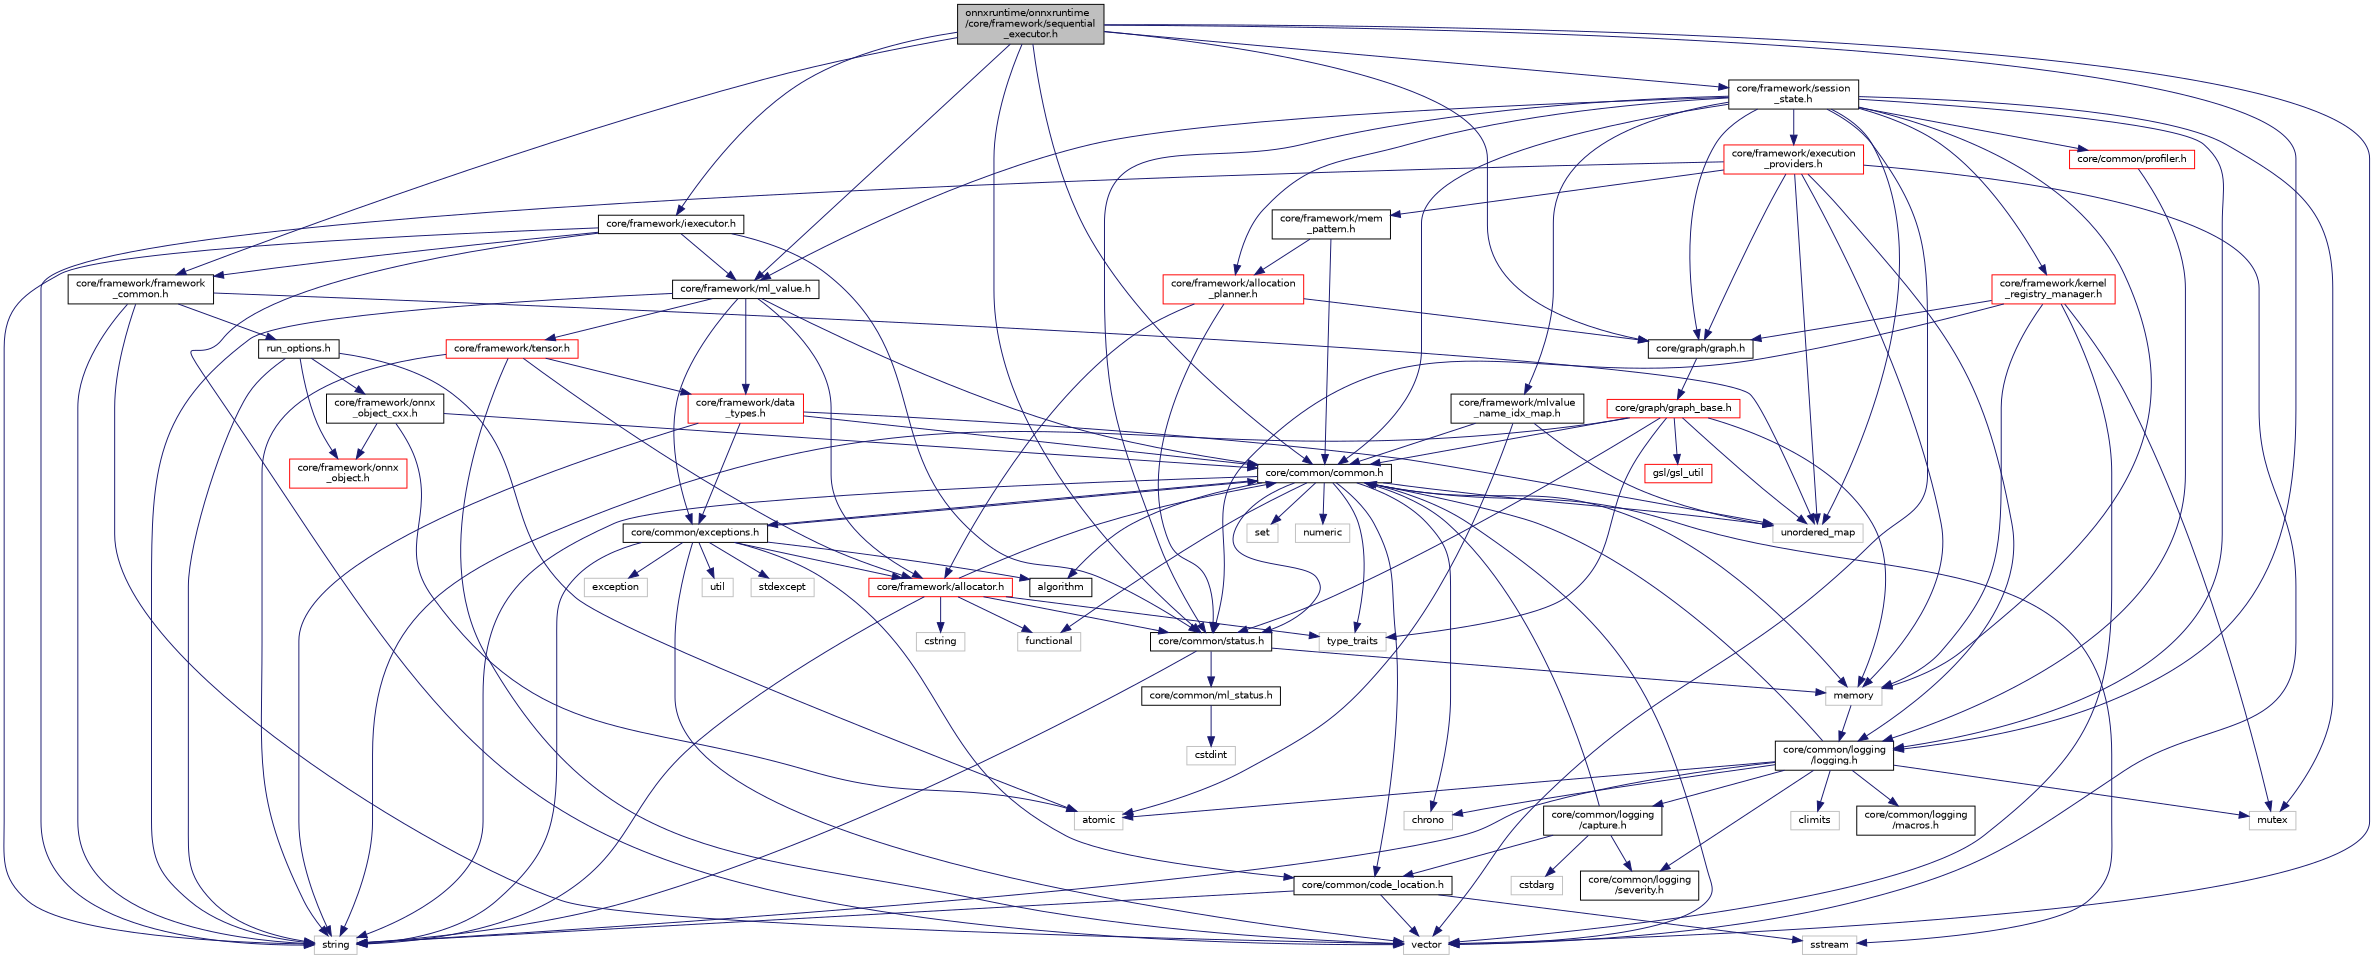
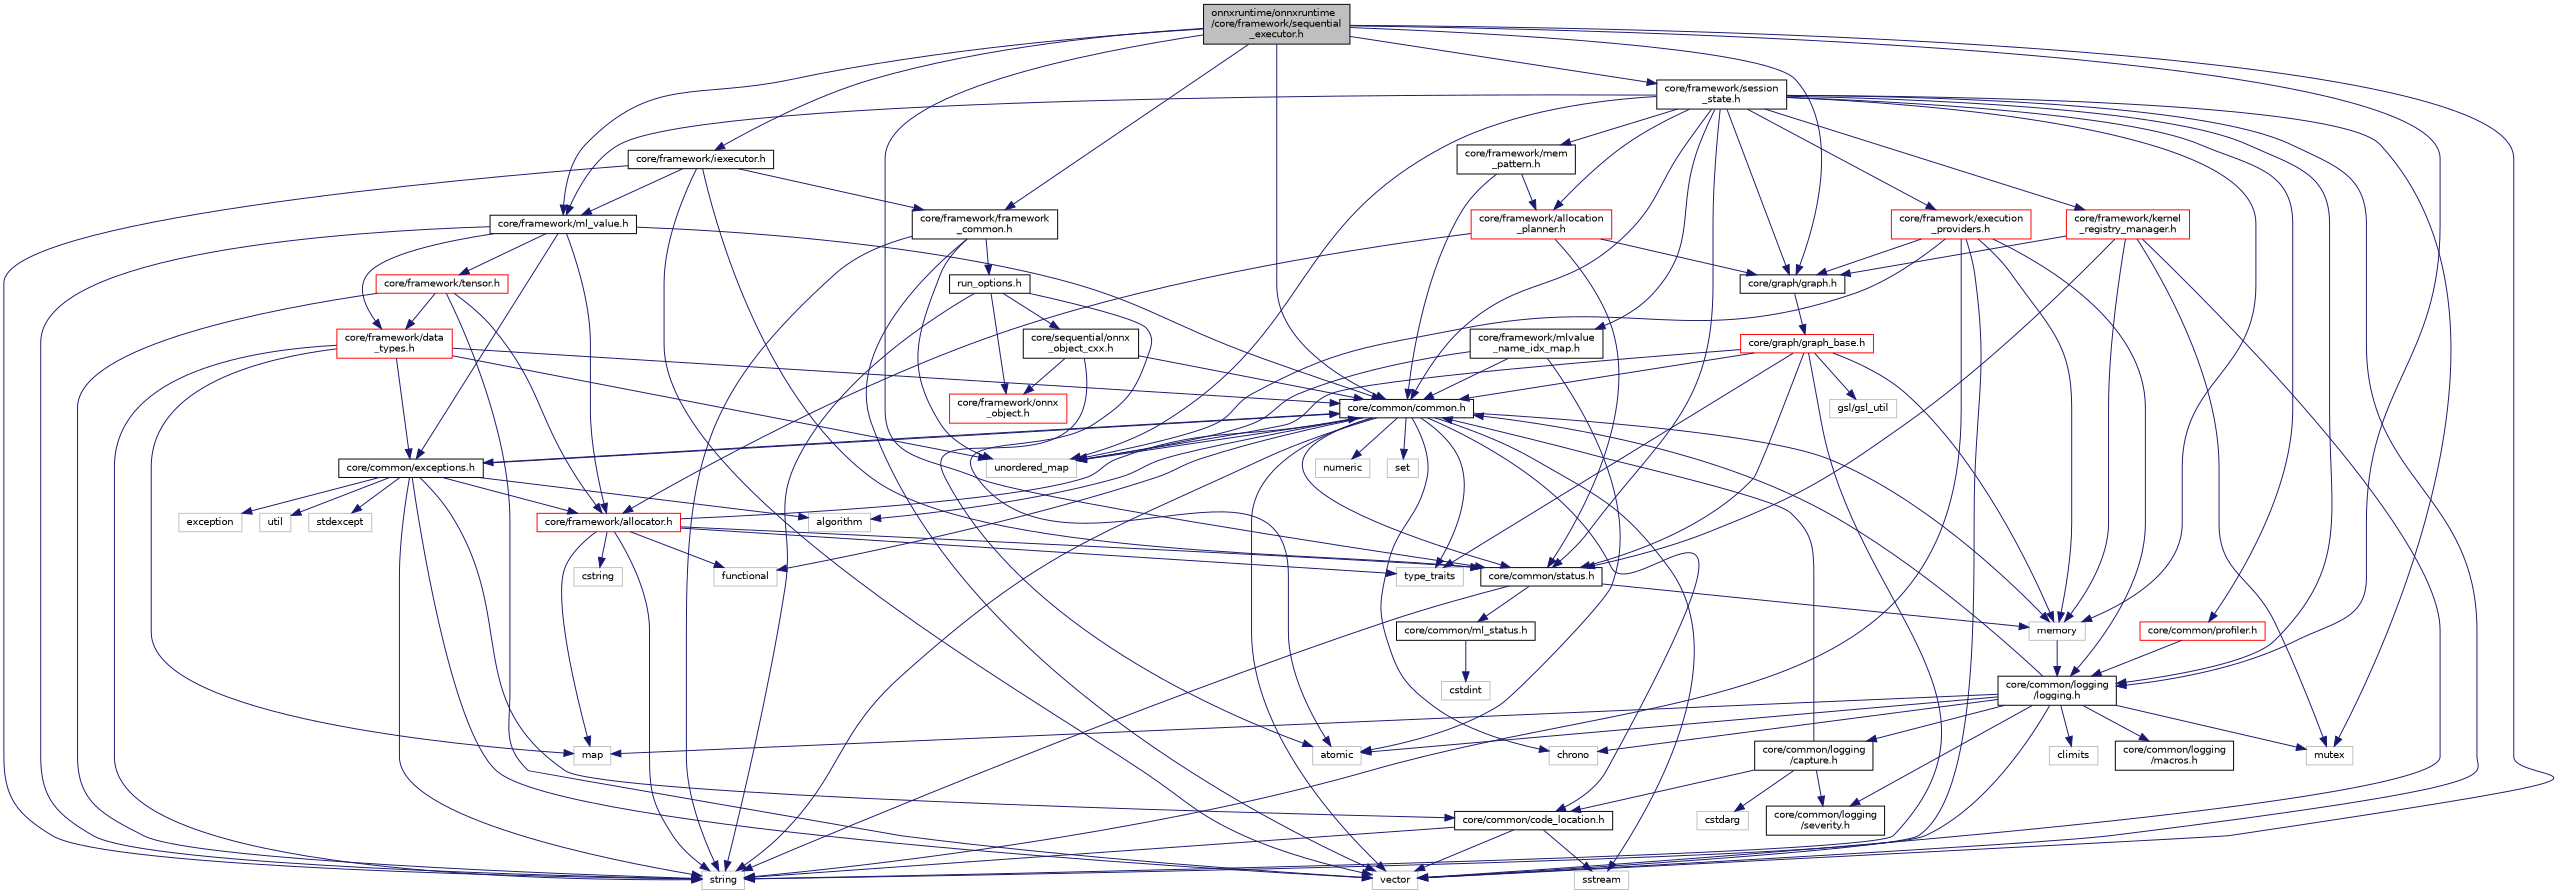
  digraph {
    node [color=grey75 fillcolor=white fontname=Helvetica fontsize=10 shape=record style=filled]
    edge [color=midnightblue fontname=Helvetica fontsize=10 labelfontname=Helvetica labelfontsize=10 style=solid]
    n1 [color=black fillcolor=grey75 fontcolor=black height=0.2 label="onnxruntime/onnxruntime\l/core/framework/sequential\l_executor.h" width=0.4]
    n2 [height=0.2 label=vector width=0.4]
    n3 [color=black height=0.2 label="core/common/common.h" width=0.4]
    n4 [color=black height=0.2 label="core/common/status.h" width=0.4]
    n5 [color=black height=0.2 label="core/common/logging\l/logging.h" width=0.4]
    n6 [color=black height=0.2 label="core/framework/iexecutor.h" width=0.4]
    n7 [color=black height=0.2 label="core/framework/framework\l_common.h" width=0.4]
    n8 [color=black height=0.2 label="core/framework/ml_value.h" width=0.4]
    n9 [color=black height=0.2 label="core/framework/session\l_state.h" width=0.4]
    n10 [color=black height=0.2 label="core/graph/graph.h" width=0.4]
-   n11 [color=black height=0.2 label=algorithm width=0.4]
+   n11 [height=0.2 label=algorithm width=0.4]
    n12 [height=0.2 label=functional width=0.4]
    n13 [height=0.2 label=memory width=0.4]
    n14 [height=0.2 label=numeric width=0.4]
    n15 [height=0.2 label=set width=0.4]
    n16 [height=0.2 label=sstream width=0.4]
    n17 [height=0.2 label=string width=0.4]
    n18 [height=0.2 label=type_traits width=0.4]
    n19 [height=0.2 label=unordered_map width=0.4]
    n20 [height=0.2 label=chrono width=0.4]
    n21 [color=black height=0.2 label="core/common/code_location.h" width=0.4]
    n22 [color=black height=0.2 label="core/common/exceptions.h" width=0.4]
    n23 [color=black height=0.2 label="core/common/ml_status.h" width=0.4]
    n24 [height=0.2 label=atomic width=0.4]
    n25 [height=0.2 label=climits width=0.4]
+   n26 [height=0.2 label=map width=0.4]
    n27 [height=0.2 label=mutex width=0.4]
    n28 [color=black height=0.2 label="core/common/logging\l/capture.h" width=0.4]
    n29 [color=black height=0.2 label="core/common/logging\l/severity.h" width=0.4]
    n30 [color=black height=0.2 label="core/common/logging\l/macros.h" width=0.4]
    n31 [color=black height=0.2 label="run_options.h" width=0.4]
    n32 [color=red height=0.2 label="core/framework/allocator.h" width=0.4]
    n33 [color=red height=0.2 label="core/framework/data\l_types.h" width=0.4]
    n34 [color=red height=0.2 label="core/framework/tensor.h" width=0.4]
    n35 [color=red height=0.2 label="core/common/profiler.h" width=0.4]
    n36 [color=red height=0.2 label="core/framework/allocation\l_planner.h" width=0.4]
    n37 [color=red height=0.2 label="core/framework/execution\l_providers.h" width=0.4]
    n38 [color=red height=0.2 label="core/framework/kernel\l_registry_manager.h" width=0.4]
    n39 [color=black height=0.2 label="core/framework/mem\l_pattern.h" width=0.4]
    n40 [color=black height=0.2 label="core/framework/mlvalue\l_name_idx_map.h" width=0.4]
    n41 [color=red height=0.2 label="core/graph/graph_base.h" width=0.4]
    n42 [height=0.2 label=exception width=0.4]
    n43 [height=0.2 label=util width=0.4]
    n44 [height=0.2 label=stdexcept width=0.4]
    n45 [height=0.2 label=cstdint width=0.4]
    n46 [height=0.2 label=cstdarg width=0.4]
    n47 [color=red height=0.2 label="core/framework/onnx\l_object.h" width=0.4]
-   n48 [color=black height=0.2 label="core/framework/onnx\l_object_cxx.h" width=0.4]
+   n48 [color=black height=0.2 label="core/sequential/onnx\l_object_cxx.h" width=0.4]
    n49 [height=0.2 label=cstring width=0.4]
-   n50 [color=red height=0.2 label="gsl/gsl_util" width=0.4]
+   n50 [height=0.2 label="gsl/gsl_util" width=0.4]
    n1 -> n2
    n1 -> n3
    n1 -> n4
    n1 -> n5
    n1 -> n6
    n1 -> n7
    n1 -> n8
    n1 -> n9
    n1 -> n10
    n3 -> n2
    n3 -> n4
    n3 -> n11
    n3 -> n12
    n3 -> n13
    n3 -> n14
    n3 -> n15
    n3 -> n16
    n3 -> n17
    n3 -> n18
    n3 -> n19
    n3 -> n20
    n3 -> n21
    n3 -> n22
    n4 -> n13
    n4 -> n17
    n4 -> n23
    n5 -> n3
    n5 -> n17
    n5 -> n20
    n5 -> n24
    n5 -> n25
+   n5 -> n26
    n5 -> n27
    n5 -> n28
    n5 -> n29
    n5 -> n30
    n6 -> n2
    n6 -> n4
    n6 -> n7
    n6 -> n8
    n6 -> n17
    n7 -> n2
    n7 -> n17
    n7 -> n19
    n7 -> n31
    n8 -> n3
    n8 -> n17
    n8 -> n22
    n8 -> n32
    n8 -> n33
    n8 -> n34
    n9 -> n2
    n9 -> n3
    n9 -> n4
    n9 -> n5
    n9 -> n8
    n9 -> n10
    n9 -> n13
    n9 -> n19
    n9 -> n27
    n9 -> n35
    n9 -> n36
    n9 -> n37
    n9 -> n38
-   n37 -> n39
+   n9 -> n39
    n9 -> n40
    n10 -> n41
    n13 -> n5
    n21 -> n2
    n21 -> n16
    n21 -> n17
    n22 -> n2
    n22 -> n3
    n22 -> n11
    n22 -> n17
    n22 -> n21
    n22 -> n32
    n22 -> n42
    n22 -> n43
    n22 -> n44
    n23 -> n45
    n28 -> n3
    n28 -> n21
    n28 -> n29
    n28 -> n46
    n31 -> n17
    n31 -> n24
    n31 -> n47
    n31 -> n48
    n32 -> n3
    n32 -> n4
    n32 -> n12
    n32 -> n17
    n32 -> n18
+   n32 -> n26
    n32 -> n49
    n33 -> n3
    n33 -> n17
    n33 -> n19
    n33 -> n22
+   n33 -> n26
    n34 -> n2
    n34 -> n17
    n34 -> n32
    n34 -> n33
    n35 -> n5
    n36 -> n4
    n36 -> n10
    n36 -> n32
    n37 -> n2
    n37 -> n5
    n37 -> n10
    n37 -> n13
    n37 -> n17
    n37 -> n19
    n38 -> n2
    n38 -> n4
    n38 -> n10
    n38 -> n13
    n38 -> n27
    n39 -> n3
    n39 -> n36
    n40 -> n3
    n40 -> n19
    n40 -> n24
    n41 -> n3
    n41 -> n4
    n41 -> n13
    n41 -> n17
    n41 -> n18
    n41 -> n19
    n41 -> n50
    n48 -> n3
    n48 -> n24
    n48 -> n47
  }
